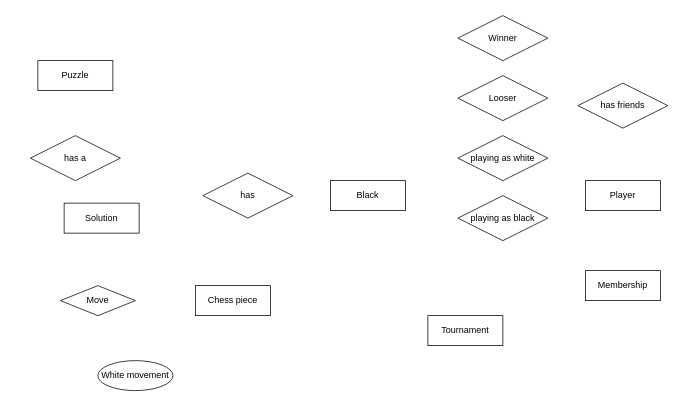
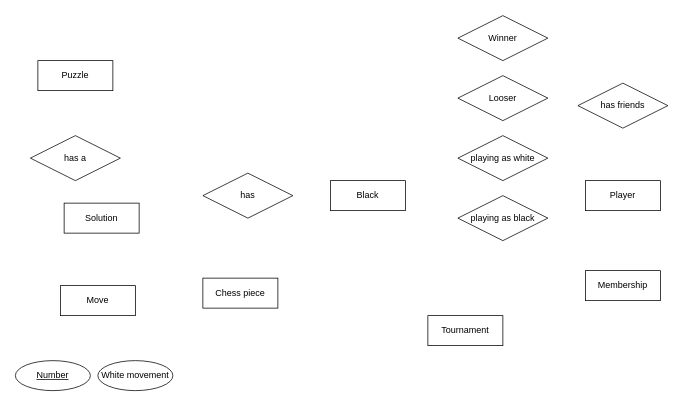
  <mxCell id="0" />
  <mxCell id="1" parent="0" />
  <mxCell id="2" value="Black" style="whiteSpace=wrap;html=1;align=center;" vertex="1" parent="1"><mxGeometry x="440" y="240" width="100" height="40" as="geometry" /></mxCell>
  <mxCell id="3" value="Player" style="whiteSpace=wrap;html=1;align=center;" vertex="1" parent="1"><mxGeometry x="780" y="240" width="100" height="40" as="geometry" /></mxCell>
- <mxCell id="4" value="Move" style="rhombus;whiteSpace=wrap;html=1;align=center;" vertex="1" parent="1"><mxGeometry x="80" y="380" width="100" height="40" as="geometry" /></mxCell>
- <mxCell id="5" value="Chess piece" style="whiteSpace=wrap;html=1;align=center;" vertex="1" parent="1"><mxGeometry x="260" y="380" width="100" height="40" as="geometry" /></mxCell>
+ <mxCell id="4" value="Move" style="whiteSpace=wrap;html=1;align=center;" vertex="1" parent="1"><mxGeometry x="80" y="380" width="100" height="40" as="geometry" /></mxCell>
+ <mxCell id="5" value="Chess piece" style="whiteSpace=wrap;html=1;align=center;" vertex="1" parent="1"><mxGeometry x="270" y="370" width="100" height="40" as="geometry" /></mxCell>
  <mxCell id="6" value="playing as white" style="shape=rhombus;perimeter=rhombusPerimeter;whiteSpace=wrap;html=1;align=center;" vertex="1" parent="1"><mxGeometry x="610" y="180" width="120" height="60" as="geometry" /></mxCell>
  <mxCell id="7" value="playing as black" style="shape=rhombus;perimeter=rhombusPerimeter;whiteSpace=wrap;html=1;align=center;" vertex="1" parent="1"><mxGeometry x="610" y="260" width="120" height="60" as="geometry" /></mxCell>
  <mxCell id="8" value="has" style="shape=rhombus;perimeter=rhombusPerimeter;whiteSpace=wrap;html=1;align=center;" vertex="1" parent="1"><mxGeometry x="270" y="230" width="120" height="60" as="geometry" /></mxCell>
  <mxCell id="9" value="Winner" style="shape=rhombus;perimeter=rhombusPerimeter;whiteSpace=wrap;html=1;align=center;" vertex="1" parent="1"><mxGeometry x="610" y="20" width="120" height="60" as="geometry" /></mxCell>
  <mxCell id="10" value="Looser" style="shape=rhombus;perimeter=rhombusPerimeter;whiteSpace=wrap;html=1;align=center;" vertex="1" parent="1"><mxGeometry x="610" width="120" height="60" as="geometry" y="100" /></mxCell>
  <mxCell id="11" value="White movement" style="ellipse;whiteSpace=wrap;html=1;align=center;" vertex="1" parent="1"><mxGeometry x="130" y="480" width="100" height="40" as="geometry" /></mxCell>
+ <mxCell id="12" value="Number" style="ellipse;whiteSpace=wrap;html=1;align=center;fontStyle=4;" vertex="1" parent="1"><mxGeometry x="20" y="480" width="100" height="40" as="geometry" /></mxCell>
  <mxCell id="13" value="has friends" style="shape=rhombus;perimeter=rhombusPerimeter;whiteSpace=wrap;html=1;align=center;" vertex="1" parent="1"><mxGeometry x="770" y="110" width="120" height="60" as="geometry" /></mxCell>
  <mxCell id="14" value="Puzzle" style="whiteSpace=wrap;html=1;align=center;" vertex="1" parent="1"><mxGeometry x="50" y="80" width="100" height="40" as="geometry" /></mxCell>
  <mxCell id="15" value="Solution" style="whiteSpace=wrap;html=1;align=center;" vertex="1" parent="1"><mxGeometry x="85" y="270" width="100" height="40" as="geometry" /></mxCell>
  <mxCell id="16" value="has a" style="shape=rhombus;perimeter=rhombusPerimeter;whiteSpace=wrap;html=1;align=center;" vertex="1" parent="1"><mxGeometry x="40" y="180" width="120" height="60" as="geometry" /></mxCell>
  <mxCell id="17" value="Tournament" style="whiteSpace=wrap;html=1;align=center;" vertex="1" parent="1"><mxGeometry x="570" y="420" width="100" height="40" as="geometry" /></mxCell>
  <mxCell id="18" value="Membership" style="whiteSpace=wrap;html=1;align=center;" vertex="1" parent="1"><mxGeometry x="780" y="360" width="100" height="40" as="geometry" /></mxCell>
